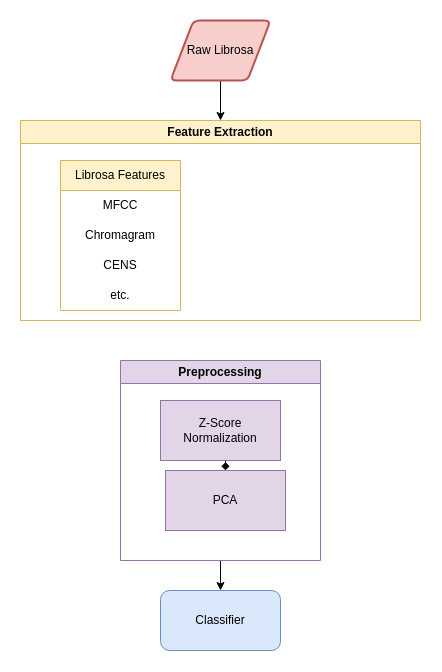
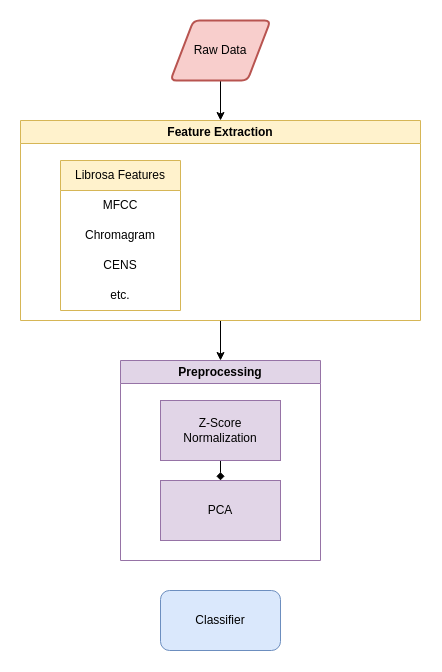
  <mxCell id="0" />
  <mxCell id="1" parent="0" />
  <mxCell id="2" style="edgeStyle=orthogonalEdgeStyle;rounded=0;orthogonalLoop=1;jettySize=auto;html=1;" edge="1" parent="1" source="3" target="5"><mxGeometry relative="1" as="geometry" /></mxCell>
- <mxCell id="3" value="Raw Librosa" style="shape=parallelogram;html=1;strokeWidth=2;perimeter=parallelogramPerimeter;whiteSpace=wrap;rounded=1;arcSize=12;size=0.23;fillColor=#f8cecc;strokeColor=#b85450;" vertex="1" parent="1"><mxGeometry x="170" y="20" width="100" height="60" as="geometry" /></mxCell>
+ <mxCell id="3" value="Raw Data" style="shape=parallelogram;html=1;strokeWidth=2;perimeter=parallelogramPerimeter;whiteSpace=wrap;rounded=1;arcSize=12;size=0.23;fillColor=#f8cecc;strokeColor=#b85450;" vertex="1" parent="1"><mxGeometry x="170" y="20" width="100" height="60" as="geometry" /></mxCell>
+ <mxCell id="4" style="edgeStyle=orthogonalEdgeStyle;rounded=0;orthogonalLoop=1;jettySize=auto;html=1;exitX=0.5;exitY=1;exitDx=0;exitDy=0;entryX=0.5;entryY=0;entryDx=0;entryDy=0;" edge="1" parent="1" source="5" target="12"><mxGeometry relative="1" as="geometry" /></mxCell>
  <mxCell id="5" value="Feature Extraction" style="swimlane;whiteSpace=wrap;html=1;fillColor=#fff2cc;strokeColor=#d6b656;" vertex="1" parent="1"><mxGeometry x="20" y="120" width="400" height="200" as="geometry"><mxRectangle x="160" y="120" width="140" height="30" as="alternateBounds" /></mxGeometry></mxCell>
  <mxCell id="6" value="Librosa Features" style="swimlane;fontStyle=0;childLayout=stackLayout;horizontal=1;startSize=30;horizontalStack=0;resizeParent=1;resizeParentMax=0;resizeLast=0;collapsible=1;marginBottom=0;whiteSpace=wrap;html=1;fillColor=#fff2cc;strokeColor=#d6b656;" vertex="1" parent="5"><mxGeometry x="40" y="40" width="120" height="150" as="geometry" /></mxCell>
  <mxCell id="7" value="MFCC" style="text;strokeColor=none;fillColor=none;align=center;verticalAlign=middle;spacingLeft=4;spacingRight=4;overflow=hidden;points=[[0,0.5],[1,0.5]];portConstraint=eastwest;rotatable=0;whiteSpace=wrap;html=1;" vertex="1" parent="6"><mxGeometry y="30" width="120" height="30" as="geometry" /></mxCell>
  <mxCell id="8" value="Chromagram" style="text;strokeColor=none;fillColor=none;align=center;verticalAlign=middle;spacingLeft=4;spacingRight=4;overflow=hidden;points=[[0,0.5],[1,0.5]];portConstraint=eastwest;rotatable=0;whiteSpace=wrap;html=1;" vertex="1" parent="6"><mxGeometry y="60" width="120" height="30" as="geometry" /></mxCell>
  <mxCell id="9" value="CENS" style="text;strokeColor=none;fillColor=none;align=center;verticalAlign=middle;spacingLeft=4;spacingRight=4;overflow=hidden;points=[[0,0.5],[1,0.5]];portConstraint=eastwest;rotatable=0;whiteSpace=wrap;html=1;" vertex="1" parent="6"><mxGeometry y="90" width="120" height="30" as="geometry" /></mxCell>
  <mxCell id="10" value="etc." style="text;strokeColor=none;fillColor=none;align=center;verticalAlign=middle;spacingLeft=4;spacingRight=4;overflow=hidden;points=[[0,0.5],[1,0.5]];portConstraint=eastwest;rotatable=0;whiteSpace=wrap;html=1;" vertex="1" parent="6"><mxGeometry y="120" width="120" height="30" as="geometry" /></mxCell>
- <mxCell id="11" style="edgeStyle=orthogonalEdgeStyle;rounded=0;orthogonalLoop=1;jettySize=auto;html=1;entryX=0.5;entryY=0;entryDx=0;entryDy=0;" edge="1" parent="1" source="12" target="16"><mxGeometry relative="1" as="geometry" /></mxCell>
  <mxCell id="12" value="Preprocessing" style="swimlane;whiteSpace=wrap;html=1;fillColor=#e1d5e7;strokeColor=#9673a6;" vertex="1" parent="1"><mxGeometry x="120" y="360" width="200" height="200" as="geometry" /></mxCell>
  <mxCell id="13" style="edgeStyle=orthogonalEdgeStyle;rounded=0;orthogonalLoop=1;jettySize=auto;html=1;exitX=0.5;exitY=1;exitDx=0;exitDy=0;entryX=0.5;entryY=0;entryDx=0;entryDy=0;endArrow=diamond;" edge="1" parent="12" source="14" target="15"><mxGeometry relative="1" as="geometry" /></mxCell>
  <mxCell id="14" value="Z-Score Normalization" style="rounded=0;whiteSpace=wrap;html=1;fillColor=#e1d5e7;strokeColor=#9673a6;" vertex="1" parent="12"><mxGeometry x="40" y="40" width="120" height="60" as="geometry" /></mxCell>
- <mxCell id="15" value="PCA" style="rounded=0;whiteSpace=wrap;html=1;fillColor=#e1d5e7;strokeColor=#9673a6;" vertex="1" parent="12"><mxGeometry x="45" y="110" width="120" height="60" as="geometry" /></mxCell>
+ <mxCell id="15" value="PCA" style="rounded=0;whiteSpace=wrap;html=1;fillColor=#e1d5e7;strokeColor=#9673a6;" vertex="1" parent="12"><mxGeometry x="40" y="120" width="120" height="60" as="geometry" /></mxCell>
  <mxCell id="16" value="Classifier" style="rounded=1;whiteSpace=wrap;html=1;fillColor=#dae8fc;strokeColor=#6c8ebf;" vertex="1" parent="1"><mxGeometry x="160" y="590" width="120" height="60" as="geometry" /></mxCell>
